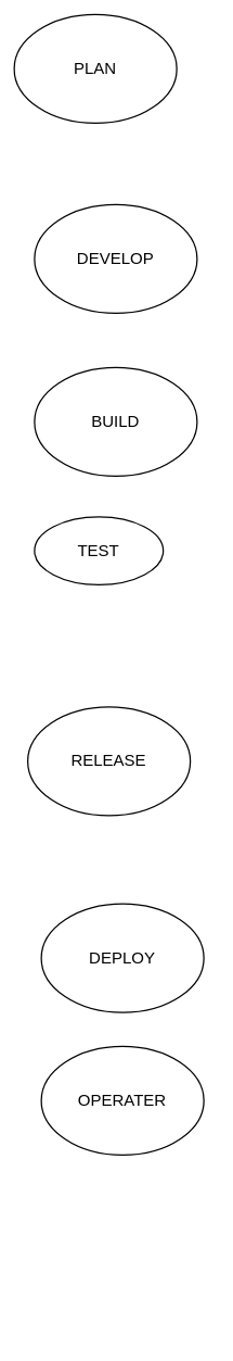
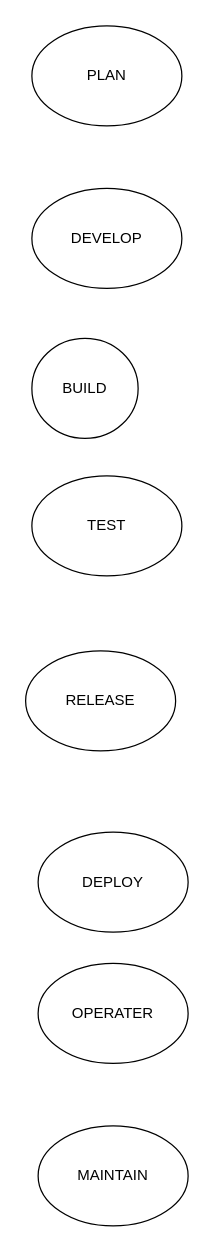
  <mxCell id="0" />
  <mxCell id="1" parent="0" />
- <mxCell id="2" value="PLAN" style="ellipse;whiteSpace=wrap;html=1;" vertex="1" parent="1"><mxGeometry x="10" y="10" width="120" height="80" as="geometry" /></mxCell>
+ <mxCell id="2" value="PLAN" style="ellipse;whiteSpace=wrap;html=1;" vertex="1" parent="1"><mxGeometry x="25" y="20" width="120" height="80" as="geometry" /></mxCell>
  <mxCell id="3" value="DEVELOP" style="ellipse;whiteSpace=wrap;html=1;" vertex="1" parent="1"><mxGeometry x="25" y="150" width="120" height="80" as="geometry" /></mxCell>
- <mxCell id="4" value="BUILD" style="ellipse;whiteSpace=wrap;html=1;" vertex="1" parent="1"><mxGeometry x="25" y="270" width="120" height="80" as="geometry" /></mxCell>
- <mxCell id="5" value="TEST" style="ellipse;whiteSpace=wrap;html=1;" vertex="1" parent="1"><mxGeometry x="25" y="380" width="95" height="50" as="geometry" /></mxCell>
+ <mxCell id="4" value="BUILD" style="ellipse;whiteSpace=wrap;html=1;" vertex="1" parent="1"><mxGeometry x="25" y="270" width="85" height="80" as="geometry" /></mxCell>
+ <mxCell id="5" value="TEST" style="ellipse;whiteSpace=wrap;html=1;" vertex="1" parent="1"><mxGeometry x="25" y="380" width="120" height="80" as="geometry" /></mxCell>
  <mxCell id="6" value="RELEASE" style="ellipse;whiteSpace=wrap;html=1;" vertex="1" parent="1"><mxGeometry x="20" y="520" width="120" height="80" as="geometry" /></mxCell>
  <mxCell id="7" value="DEPLOY" style="ellipse;whiteSpace=wrap;html=1;" vertex="1" parent="1"><mxGeometry x="30" y="665" width="120" height="80" as="geometry" /></mxCell>
  <mxCell id="8" value="OPERATER" style="ellipse;whiteSpace=wrap;html=1;" vertex="1" parent="1"><mxGeometry x="30" y="770" width="120" height="80" as="geometry" /></mxCell>
+ <mxCell id="9" value="MAINTAIN" style="ellipse;whiteSpace=wrap;html=1;" vertex="1" parent="1"><mxGeometry x="30" y="900" width="120" height="80" as="geometry" /></mxCell>
